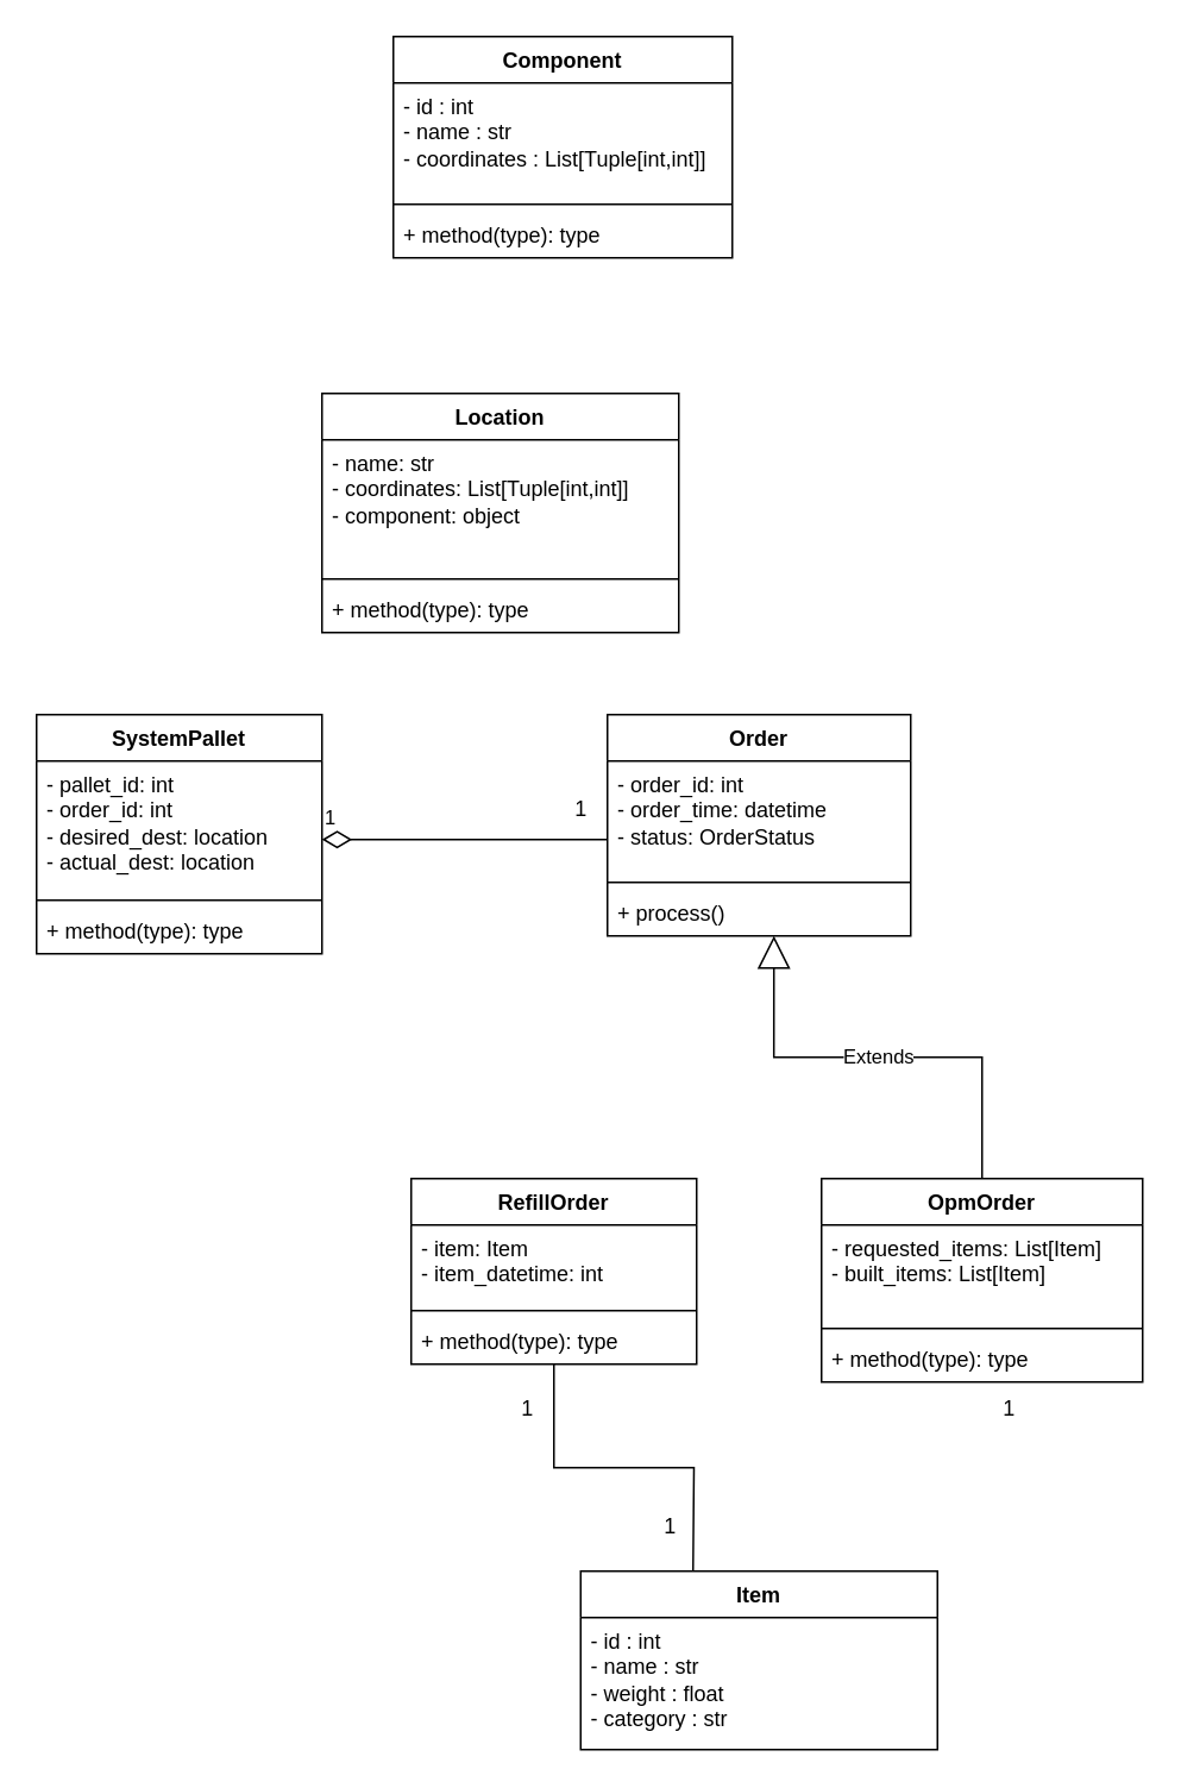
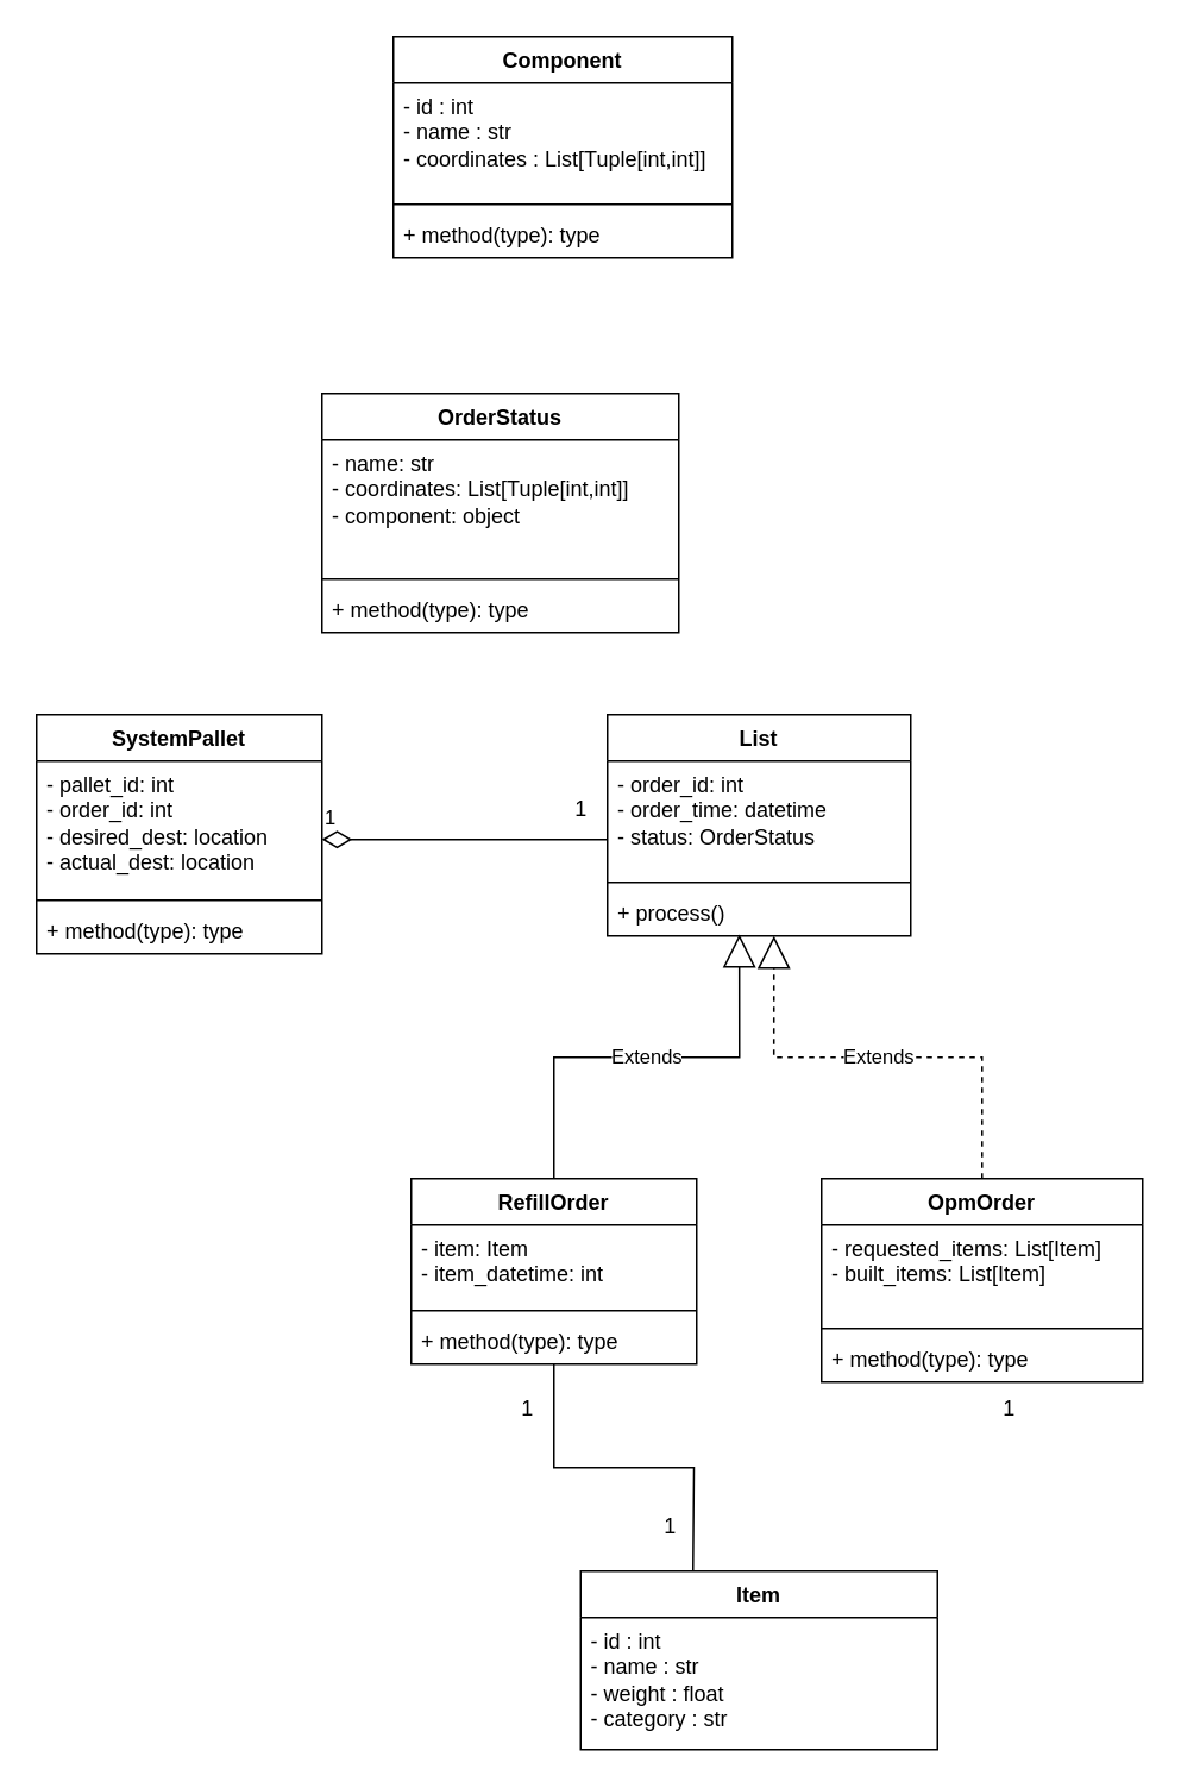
  <mxCell id="0" />
  <mxCell id="1" parent="0" />
- <mxCell id="2" value="Order" style="swimlane;fontStyle=1;align=center;verticalAlign=top;childLayout=stackLayout;horizontal=1;startSize=26;horizontalStack=0;resizeParent=1;resizeParentMax=0;resizeLast=0;collapsible=1;marginBottom=0;whiteSpace=wrap;html=1;" parent="1" vertex="1"><mxGeometry x="340" y="400" width="170" height="124" as="geometry" /></mxCell>
+ <mxCell id="2" value="List" style="swimlane;fontStyle=1;align=center;verticalAlign=top;childLayout=stackLayout;horizontal=1;startSize=26;horizontalStack=0;resizeParent=1;resizeParentMax=0;resizeLast=0;collapsible=1;marginBottom=0;whiteSpace=wrap;html=1;" parent="1" vertex="1"><mxGeometry x="340" y="400" width="170" height="124" as="geometry" /></mxCell>
  <mxCell id="3" value="- order_id: int&lt;div&gt;- order_time: datetime&lt;/div&gt;&lt;div&gt;- status: OrderStatus&lt;/div&gt;" style="text;strokeColor=none;fillColor=none;align=left;verticalAlign=top;spacingLeft=4;spacingRight=4;overflow=hidden;rotatable=0;points=[[0,0.5],[1,0.5]];portConstraint=eastwest;whiteSpace=wrap;html=1;" parent="2" vertex="1"><mxGeometry y="26" width="170" height="64" as="geometry" /></mxCell>
  <mxCell id="4" value="" style="line;strokeWidth=1;fillColor=none;align=left;verticalAlign=middle;spacingTop=-1;spacingLeft=3;spacingRight=3;rotatable=0;labelPosition=right;points=[];portConstraint=eastwest;strokeColor=inherit;" parent="2" vertex="1"><mxGeometry y="90" width="170" height="8" as="geometry" /></mxCell>
  <mxCell id="5" value="+ process()" style="text;strokeColor=none;fillColor=none;align=left;verticalAlign=top;spacingLeft=4;spacingRight=4;overflow=hidden;rotatable=0;points=[[0,0.5],[1,0.5]];portConstraint=eastwest;whiteSpace=wrap;html=1;" parent="2" vertex="1"><mxGeometry y="98" width="170" height="26" as="geometry" /></mxCell>
  <mxCell id="6" value="Item" style="swimlane;fontStyle=1;align=center;verticalAlign=top;childLayout=stackLayout;horizontal=1;startSize=26;horizontalStack=0;resizeParent=1;resizeParentMax=0;resizeLast=0;collapsible=1;marginBottom=0;whiteSpace=wrap;html=1;" parent="1" vertex="1"><mxGeometry x="325" y="880" width="200" height="100" as="geometry" /></mxCell>
  <mxCell id="7" value="- id : int&lt;div&gt;- name : str&lt;/div&gt;&lt;div&gt;- weight : float&lt;/div&gt;&lt;div&gt;- category : str&amp;nbsp;&lt;/div&gt;" style="text;strokeColor=none;fillColor=none;align=left;verticalAlign=top;spacingLeft=4;spacingRight=4;overflow=hidden;rotatable=0;points=[[0,0.5],[1,0.5]];portConstraint=eastwest;whiteSpace=wrap;html=1;" parent="6" vertex="1"><mxGeometry y="26" width="200" height="74" as="geometry" /></mxCell>
  <mxCell id="8" value="SystemPallet" style="swimlane;fontStyle=1;align=center;verticalAlign=top;childLayout=stackLayout;horizontal=1;startSize=26;horizontalStack=0;resizeParent=1;resizeParentMax=0;resizeLast=0;collapsible=1;marginBottom=0;whiteSpace=wrap;html=1;" parent="1" vertex="1"><mxGeometry x="20" y="400" width="160" height="134" as="geometry" /></mxCell>
  <mxCell id="9" value="- pallet_id: int&lt;div&gt;- order_id: int&lt;/div&gt;&lt;div&gt;- desired_dest: location&lt;/div&gt;&lt;div&gt;- actual_dest: location&lt;br&gt;&lt;div&gt;&lt;br&gt;&lt;/div&gt;&lt;/div&gt;" style="text;strokeColor=none;fillColor=none;align=left;verticalAlign=top;spacingLeft=4;spacingRight=4;overflow=hidden;rotatable=0;points=[[0,0.5],[1,0.5]];portConstraint=eastwest;whiteSpace=wrap;html=1;" parent="8" vertex="1"><mxGeometry y="26" width="160" height="74" as="geometry" /></mxCell>
  <mxCell id="10" value="" style="line;strokeWidth=1;fillColor=none;align=left;verticalAlign=middle;spacingTop=-1;spacingLeft=3;spacingRight=3;rotatable=0;labelPosition=right;points=[];portConstraint=eastwest;strokeColor=inherit;" parent="8" vertex="1"><mxGeometry y="100" width="160" height="8" as="geometry" /></mxCell>
  <mxCell id="11" value="+ method(type): type" style="text;strokeColor=none;fillColor=none;align=left;verticalAlign=top;spacingLeft=4;spacingRight=4;overflow=hidden;rotatable=0;points=[[0,0.5],[1,0.5]];portConstraint=eastwest;whiteSpace=wrap;html=1;" parent="8" vertex="1"><mxGeometry y="108" width="160" height="26" as="geometry" /></mxCell>
  <mxCell id="12" value="RefillOrder" style="swimlane;fontStyle=1;align=center;verticalAlign=top;childLayout=stackLayout;horizontal=1;startSize=26;horizontalStack=0;resizeParent=1;resizeParentMax=0;resizeLast=0;collapsible=1;marginBottom=0;whiteSpace=wrap;html=1;" parent="1" vertex="1"><mxGeometry x="230" y="660" width="160" height="104" as="geometry" /></mxCell>
  <mxCell id="13" value="- item: Item&lt;div&gt;- item_datetime: int&lt;/div&gt;" style="text;strokeColor=none;fillColor=none;align=left;verticalAlign=top;spacingLeft=4;spacingRight=4;overflow=hidden;rotatable=0;points=[[0,0.5],[1,0.5]];portConstraint=eastwest;whiteSpace=wrap;html=1;" parent="12" vertex="1"><mxGeometry y="26" width="160" height="44" as="geometry" /></mxCell>
  <mxCell id="14" value="" style="line;strokeWidth=1;fillColor=none;align=left;verticalAlign=middle;spacingTop=-1;spacingLeft=3;spacingRight=3;rotatable=0;labelPosition=right;points=[];portConstraint=eastwest;strokeColor=inherit;" parent="12" vertex="1"><mxGeometry y="70" width="160" height="8" as="geometry" /></mxCell>
  <mxCell id="15" value="+ method(type): type" style="text;strokeColor=none;fillColor=none;align=left;verticalAlign=top;spacingLeft=4;spacingRight=4;overflow=hidden;rotatable=0;points=[[0,0.5],[1,0.5]];portConstraint=eastwest;whiteSpace=wrap;html=1;" parent="12" vertex="1"><mxGeometry y="78" width="160" height="26" as="geometry" /></mxCell>
  <mxCell id="16" value="OpmOrder" style="swimlane;fontStyle=1;align=center;verticalAlign=top;childLayout=stackLayout;horizontal=1;startSize=26;horizontalStack=0;resizeParent=1;resizeParentMax=0;resizeLast=0;collapsible=1;marginBottom=0;whiteSpace=wrap;html=1;" parent="1" vertex="1"><mxGeometry x="460" y="660" width="180" height="114" as="geometry" /></mxCell>
  <mxCell id="17" value="- requested_items: List[Item]&lt;div&gt;- built_items: List[Item]&lt;/div&gt;" style="text;strokeColor=none;fillColor=none;align=left;verticalAlign=top;spacingLeft=4;spacingRight=4;overflow=hidden;rotatable=0;points=[[0,0.5],[1,0.5]];portConstraint=eastwest;whiteSpace=wrap;html=1;" parent="16" vertex="1"><mxGeometry y="26" width="180" height="54" as="geometry" /></mxCell>
  <mxCell id="18" value="" style="line;strokeWidth=1;fillColor=none;align=left;verticalAlign=middle;spacingTop=-1;spacingLeft=3;spacingRight=3;rotatable=0;labelPosition=right;points=[];portConstraint=eastwest;strokeColor=inherit;" parent="16" vertex="1"><mxGeometry y="80" width="180" height="8" as="geometry" /></mxCell>
  <mxCell id="19" value="+ method(type): type" style="text;strokeColor=none;fillColor=none;align=left;verticalAlign=top;spacingLeft=4;spacingRight=4;overflow=hidden;rotatable=0;points=[[0,0.5],[1,0.5]];portConstraint=eastwest;whiteSpace=wrap;html=1;" parent="16" vertex="1"><mxGeometry y="88" width="180" height="26" as="geometry" /></mxCell>
- <mxCell id="20" value="Extends" style="endArrow=block;endSize=16;endFill=0;html=1;rounded=0;exitX=0.5;exitY=0;exitDx=0;exitDy=0;entryX=0.549;entryY=0.997;entryDx=0;entryDy=0;entryPerimeter=0;edgeStyle=orthogonalEdgeStyle;" parent="1" source="16" target="5" edge="1"><mxGeometry width="160" relative="1" as="geometry"><mxPoint x="430" y="580" as="sourcePoint" /><mxPoint x="590" y="580" as="targetPoint" /></mxGeometry></mxCell>
+ <mxCell id="20" value="Extends" style="endArrow=block;endSize=16;endFill=0;html=1;rounded=0;exitX=0.5;exitY=0;exitDx=0;exitDy=0;entryX=0.549;entryY=0.997;entryDx=0;entryDy=0;entryPerimeter=0;edgeStyle=orthogonalEdgeStyle;dashed=1;" parent="1" source="16" target="5" edge="1"><mxGeometry width="160" relative="1" as="geometry"><mxPoint x="430" y="580" as="sourcePoint" /><mxPoint x="590" y="580" as="targetPoint" /></mxGeometry></mxCell>
+ <mxCell id="21" value="Extends" style="endArrow=block;endSize=16;endFill=0;html=1;rounded=0;exitX=0.5;exitY=0;exitDx=0;exitDy=0;entryX=0.435;entryY=0.968;entryDx=0;entryDy=0;entryPerimeter=0;edgeStyle=orthogonalEdgeStyle;" parent="1" source="12" target="5" edge="1"><mxGeometry width="160" relative="1" as="geometry"><mxPoint x="240" y="590" as="sourcePoint" /><mxPoint x="400" y="590" as="targetPoint" /></mxGeometry></mxCell>
  <mxCell id="22" style="edgeStyle=orthogonalEdgeStyle;rounded=0;orthogonalLoop=1;jettySize=auto;html=1;endArrow=none;endFill=0;" parent="1" source="12" edge="1"><mxGeometry relative="1" as="geometry"><mxPoint x="388" y="880" as="targetPoint" /></mxGeometry></mxCell>
  <mxCell id="23" value="1" style="text;html=1;align=center;verticalAlign=middle;resizable=0;points=[];autosize=1;strokeColor=none;fillColor=none;" parent="1" vertex="1"><mxGeometry x="280" y="774" width="30" height="30" as="geometry" /></mxCell>
  <mxCell id="24" value="1" style="text;html=1;align=center;verticalAlign=middle;resizable=0;points=[];autosize=1;strokeColor=none;fillColor=none;" parent="1" vertex="1"><mxGeometry x="360" y="840" width="30" height="30" as="geometry" /></mxCell>
  <mxCell id="25" value="1" style="text;html=1;align=center;verticalAlign=middle;resizable=0;points=[];autosize=1;strokeColor=none;fillColor=none;" parent="1" vertex="1"><mxGeometry x="550" y="774" width="30" height="30" as="geometry" /></mxCell>
  <mxCell id="26" value="1" style="endArrow=none;html=1;endSize=12;startArrow=diamondThin;startSize=14;startFill=0;edgeStyle=orthogonalEdgeStyle;align=left;verticalAlign=bottom;rounded=0;endFill=0;" parent="1" edge="1"><mxGeometry x="-1" y="3" relative="1" as="geometry"><mxPoint x="180" y="470" as="sourcePoint" /><mxPoint x="340" y="470" as="targetPoint" /></mxGeometry></mxCell>
  <mxCell id="27" value="1" style="text;html=1;align=center;verticalAlign=middle;resizable=0;points=[];autosize=1;strokeColor=none;fillColor=none;" parent="1" vertex="1"><mxGeometry x="310" y="438" width="30" height="30" as="geometry" /></mxCell>
- <mxCell id="28" value="Location" style="swimlane;fontStyle=1;align=center;verticalAlign=top;childLayout=stackLayout;horizontal=1;startSize=26;horizontalStack=0;resizeParent=1;resizeParentMax=0;resizeLast=0;collapsible=1;marginBottom=0;whiteSpace=wrap;html=1;" parent="1" vertex="1"><mxGeometry x="180" width="200" height="134" as="geometry" y="220" /></mxCell>
+ <mxCell id="28" value="OrderStatus" style="swimlane;fontStyle=1;align=center;verticalAlign=top;childLayout=stackLayout;horizontal=1;startSize=26;horizontalStack=0;resizeParent=1;resizeParentMax=0;resizeLast=0;collapsible=1;marginBottom=0;whiteSpace=wrap;html=1;" parent="1" vertex="1"><mxGeometry x="180" width="200" height="134" as="geometry" y="220" /></mxCell>
  <mxCell id="29" value="- name: str&lt;div&gt;&lt;span style=&quot;background-color: transparent; color: light-dark(rgb(0, 0, 0), rgb(255, 255, 255));&quot;&gt;- coordinates: List[Tuple[int,int]]&lt;/span&gt;&lt;/div&gt;&lt;div&gt;&lt;span style=&quot;background-color: transparent; color: light-dark(rgb(0, 0, 0), rgb(255, 255, 255));&quot;&gt;- component: object&lt;/span&gt;&lt;/div&gt;" style="text;strokeColor=none;fillColor=none;align=left;verticalAlign=top;spacingLeft=4;spacingRight=4;overflow=hidden;rotatable=0;points=[[0,0.5],[1,0.5]];portConstraint=eastwest;whiteSpace=wrap;html=1;" parent="28" vertex="1"><mxGeometry y="26" width="200" height="74" as="geometry" /></mxCell>
  <mxCell id="30" value="" style="line;strokeWidth=1;fillColor=none;align=left;verticalAlign=middle;spacingTop=-1;spacingLeft=3;spacingRight=3;rotatable=0;labelPosition=right;points=[];portConstraint=eastwest;strokeColor=inherit;" parent="28" vertex="1"><mxGeometry y="100" width="200" height="8" as="geometry" /></mxCell>
  <mxCell id="31" value="+ method(type): type" style="text;strokeColor=none;fillColor=none;align=left;verticalAlign=top;spacingLeft=4;spacingRight=4;overflow=hidden;rotatable=0;points=[[0,0.5],[1,0.5]];portConstraint=eastwest;whiteSpace=wrap;html=1;" parent="28" vertex="1"><mxGeometry y="108" width="200" height="26" as="geometry" /></mxCell>
  <mxCell id="32" value="Component" style="swimlane;fontStyle=1;align=center;verticalAlign=top;childLayout=stackLayout;horizontal=1;startSize=26;horizontalStack=0;resizeParent=1;resizeParentMax=0;resizeLast=0;collapsible=1;marginBottom=0;whiteSpace=wrap;html=1;" vertex="1" parent="1"><mxGeometry x="220" y="20" width="190" height="124" as="geometry" /></mxCell>
  <mxCell id="33" value="- id : int&lt;div&gt;- name : str&lt;/div&gt;&lt;div&gt;- coordinates : List[Tuple[int,int]]&lt;/div&gt;" style="text;strokeColor=none;fillColor=none;align=left;verticalAlign=top;spacingLeft=4;spacingRight=4;overflow=hidden;rotatable=0;points=[[0,0.5],[1,0.5]];portConstraint=eastwest;whiteSpace=wrap;html=1;" vertex="1" parent="32"><mxGeometry y="26" width="190" height="64" as="geometry" /></mxCell>
  <mxCell id="34" value="" style="line;strokeWidth=1;fillColor=none;align=left;verticalAlign=middle;spacingTop=-1;spacingLeft=3;spacingRight=3;rotatable=0;labelPosition=right;points=[];portConstraint=eastwest;strokeColor=inherit;" vertex="1" parent="32"><mxGeometry y="90" width="190" height="8" as="geometry" /></mxCell>
  <mxCell id="35" value="+ method(type): type" style="text;strokeColor=none;fillColor=none;align=left;verticalAlign=top;spacingLeft=4;spacingRight=4;overflow=hidden;rotatable=0;points=[[0,0.5],[1,0.5]];portConstraint=eastwest;whiteSpace=wrap;html=1;" vertex="1" parent="32"><mxGeometry y="98" width="190" height="26" as="geometry" /></mxCell>
